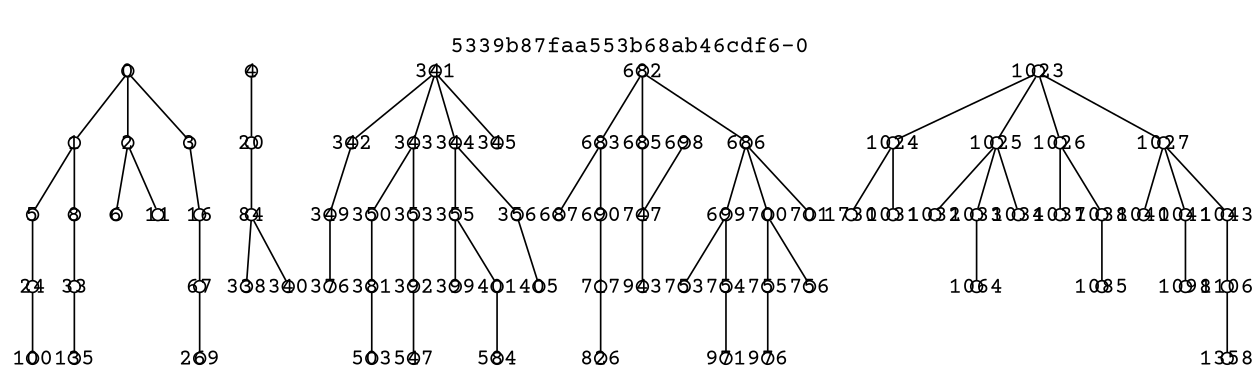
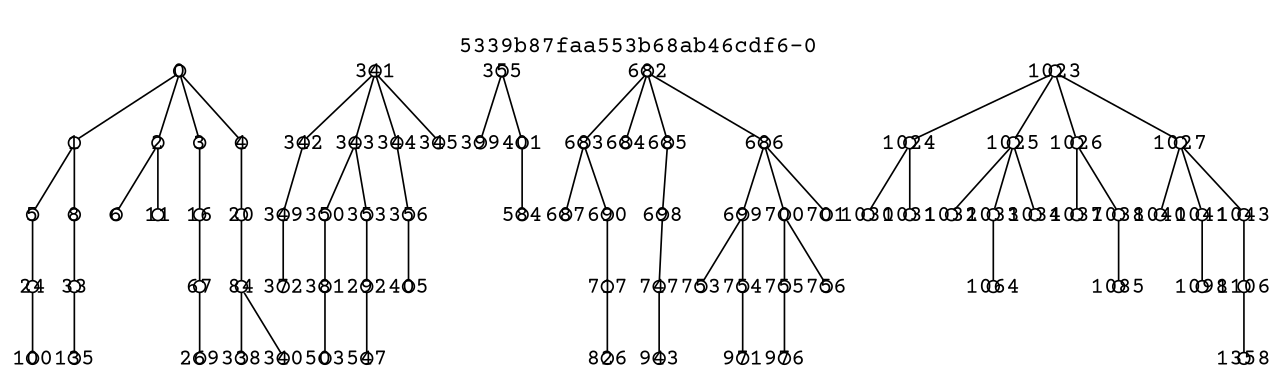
  strict graph {
    fontname="Courier Prime"
    label="5339b87faa553b68ab46cdf6-0"
    labelloc=t
    node [fixedsize=true fontname="Courier Prime" shape=circle]
    edge [fontname="Courier Prime"]
    0 [height=0.1 width=0.1]
    1 [height=0.1 width=0.1]
    2 [height=0.1 width=0.1]
    3 [height=0.1 width=0.1]
    4 [height=0.1 width=0.1]
    5 [height=0.1 width=0.1]
    8 [height=0.1 width=0.1]
    6 [height=0.1 width=0.1]
    11 [height=0.1 width=0.1]
    16 [height=0.1 width=0.1]
    20 [height=0.1 width=0.1]
    24 [height=0.1 width=0.1]
    33 [height=0.1 width=0.1]
    67 [height=0.1 width=0.1]
    84 [height=0.1 width=0.1]
    100 [height=0.1 width=0.1]
    135 [height=0.1 width=0.1]
    269 [height=0.1 width=0.1]
    338 [height=0.1 width=0.1]
    340 [height=0.1 width=0.1]
    341 [height=0.1 width=0.1]
    342 [height=0.1 width=0.1]
    343 [height=0.1 width=0.1]
    344 [height=0.1 width=0.1]
    345 [height=0.1 width=0.1]
    349 [height=0.1 width=0.1]
    350 [height=0.1 width=0.1]
    353 [height=0.1 width=0.1]
    355 [height=0.1 width=0.1]
    356 [height=0.1 width=0.1]
-   376 [height=0.1 width=0.1]
+   376 [height=0.1 width=0.1 label=372]
    381 [height=0.1 width=0.1]
-   392 [height=0.1 width=0.1]
+   392 [height=0.1 width=0.1 label=292]
    399 [height=0.1 width=0.1]
    401 [height=0.1 width=0.1]
    405 [height=0.1 width=0.1]
    503 [height=0.1 width=0.1]
    547 [height=0.1 width=0.1]
    584 [height=0.1 width=0.1]
    682 [height=0.1 width=0.1]
    683 [height=0.1 width=0.1]
+   684 [height=0.1 width=0.1]
    685 [height=0.1 width=0.1]
    686 [height=0.1 width=0.1]
    687 [height=0.1 width=0.1]
    690 [height=0.1 width=0.1]
    698 [height=0.1 width=0.1]
    699 [height=0.1 width=0.1]
    700 [height=0.1 width=0.1]
    701 [height=0.1 width=0.1]
    717 [height=0.1 width=0.1]
    747 [height=0.1 width=0.1]
    753 [height=0.1 width=0.1]
    754 [height=0.1 width=0.1]
    755 [height=0.1 width=0.1]
    756 [height=0.1 width=0.1]
    826 [height=0.1 width=0.1]
    943 [height=0.1 width=0.1]
    971 [height=0.1 width=0.1]
    976 [height=0.1 width=0.1]
    1023 [height=0.1 width=0.1]
    1024 [height=0.1 width=0.1]
    1025 [height=0.1 width=0.1]
    1026 [height=0.1 width=0.1]
    1027 [height=0.1 width=0.1]
-   1030 [height=0.1 width=0.1 label=1730]
+   1030 [height=0.1 width=0.1]
    1031 [height=0.1 width=0.1]
    1032 [height=0.1 width=0.1]
    1033 [height=0.1 width=0.1]
    1034 [height=0.1 width=0.1]
    1037 [height=0.1 width=0.1]
    1038 [height=0.1 width=0.1]
    1040 [height=0.1 width=0.1]
    1041 [height=0.1 width=0.1]
    1043 [height=0.1 width=0.1]
    1064 [height=0.1 width=0.1]
    1085 [height=0.1 width=0.1]
    1098 [height=0.1 width=0.1]
    1106 [height=0.1 width=0.1]
    1358 [height=0.1 width=0.1]
    0 -- 1
    0 -- 2
    0 -- 3
+   0 -- 4
    1 -- 5
    1 -- 8
    2 -- 6
    2 -- 11
    3 -- 16
    4 -- 20
    5 -- 24
    8 -- 33
    16 -- 67
    20 -- 84
    24 -- 100
    33 -- 135
    67 -- 269
    84 -- 338
    84 -- 340
    341 -- 342
    341 -- 343
    341 -- 344
    341 -- 345
    342 -- 349
    343 -- 350
    343 -- 353
-   344 -- 355
    344 -- 356
    349 -- 376
    350 -- 381
    353 -- 392
    355 -- 399
    355 -- 401
    356 -- 405
    381 -- 503
    392 -- 547
    401 -- 584
    682 -- 683
+   682 -- 684
    682 -- 685
    682 -- 686
    683 -- 687
    683 -- 690
-   685 -- 747
+   685 -- 698
    686 -- 699
    686 -- 700
    686 -- 701
    690 -- 717
    698 -- 747
    699 -- 753
    699 -- 754
    700 -- 755
    700 -- 756
    717 -- 826
    747 -- 943
    754 -- 971
    755 -- 976
    1023 -- 1024
    1023 -- 1025
    1023 -- 1026
    1023 -- 1027
    1024 -- 1030
    1024 -- 1031
    1025 -- 1032
    1025 -- 1033
    1025 -- 1034
    1026 -- 1037
    1026 -- 1038
    1027 -- 1040
    1027 -- 1041
    1027 -- 1043
    1033 -- 1064
    1038 -- 1085
    1041 -- 1098
    1043 -- 1106
    1106 -- 1358
  }
